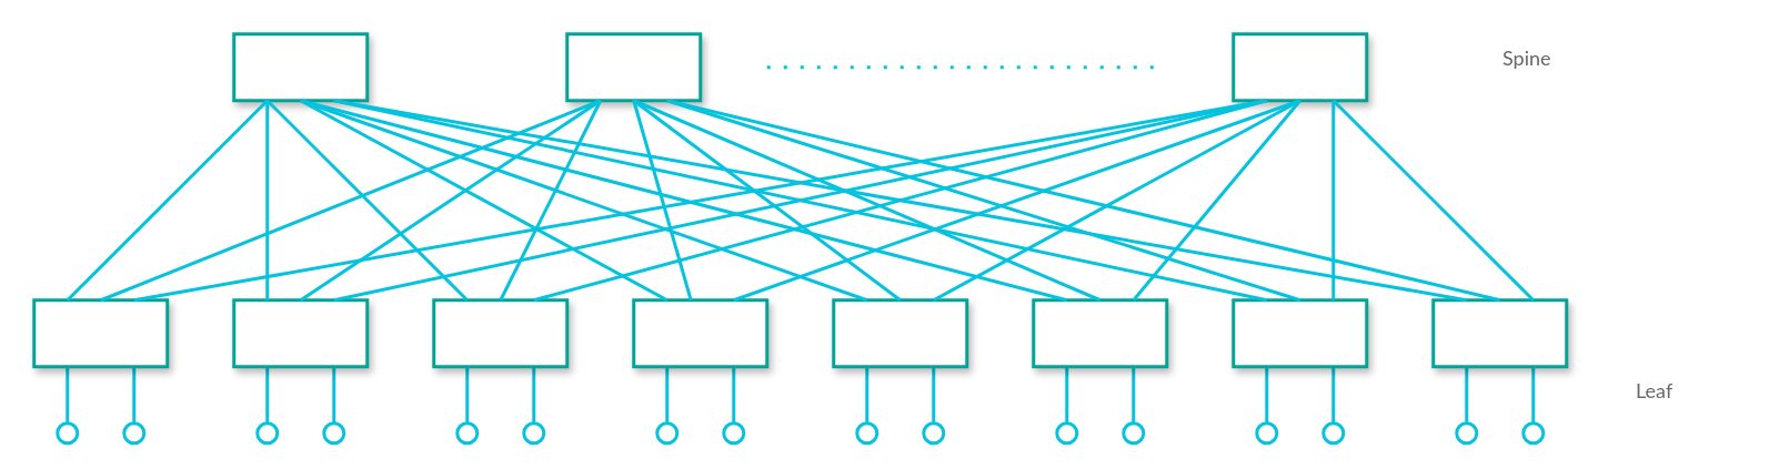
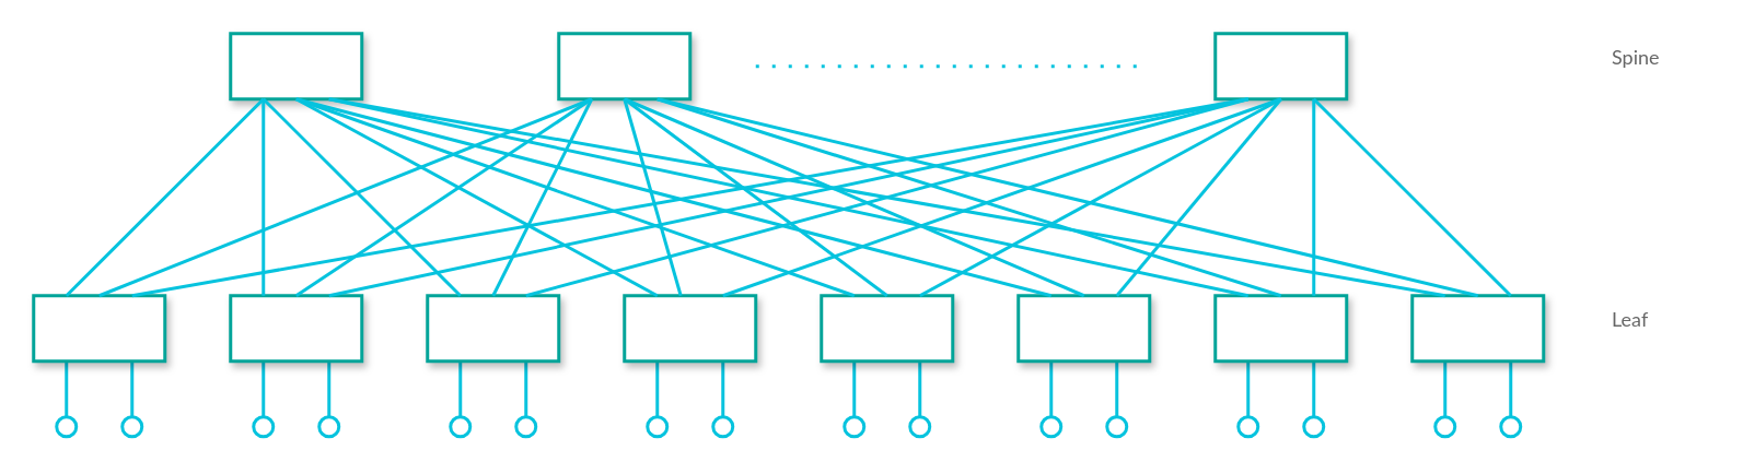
  <mxCell id="0" />
  <mxCell id="1" parent="0" />
  <mxCell id="2" value="" style="endArrow=none;html=1;rounded=0;strokeWidth=2;strokeColor=#05C3DE;startArrow=oval;startFill=0;startSize=12;entryX=0.25;entryY=1;entryDx=0;entryDy=0;" parent="1" edge="1"><mxGeometry width="50" height="50" relative="1" as="geometry"><mxPoint x="40" y="260" as="sourcePoint" /><mxPoint x="40" y="220" as="targetPoint" /></mxGeometry></mxCell>
  <mxCell id="3" value="" style="endArrow=none;html=1;rounded=0;strokeWidth=2;strokeColor=#05C3DE;startArrow=oval;startFill=0;startSize=12;entryX=0.25;entryY=1;entryDx=0;entryDy=0;" edge="1" parent="1"><mxGeometry width="50" height="50" relative="1" as="geometry"><mxPoint x="80" y="260" as="sourcePoint" /><mxPoint x="80" y="220" as="targetPoint" /></mxGeometry></mxCell>
  <mxCell id="4" value="" style="endArrow=none;html=1;rounded=0;strokeWidth=2;strokeColor=#05C3DE;startArrow=oval;startFill=0;startSize=12;entryX=0.25;entryY=1;entryDx=0;entryDy=0;" edge="1" parent="1"><mxGeometry width="50" height="50" relative="1" as="geometry"><mxPoint x="160" y="260" as="sourcePoint" /><mxPoint x="160" y="220" as="targetPoint" /></mxGeometry></mxCell>
  <mxCell id="5" value="" style="endArrow=none;html=1;rounded=0;strokeWidth=2;strokeColor=#05C3DE;startArrow=oval;startFill=0;startSize=12;entryX=0.25;entryY=1;entryDx=0;entryDy=0;" edge="1" parent="1"><mxGeometry width="50" height="50" relative="1" as="geometry"><mxPoint x="200" y="260" as="sourcePoint" /><mxPoint x="200" y="220" as="targetPoint" /></mxGeometry></mxCell>
  <mxCell id="6" value="" style="rounded=0;whiteSpace=wrap;html=1;strokeColor=#00A499;strokeWidth=2;shadow=1;" vertex="1" parent="1"><mxGeometry x="20" y="180" width="80" height="40" as="geometry" /></mxCell>
  <mxCell id="7" value="" style="rounded=0;whiteSpace=wrap;html=1;strokeColor=#00A499;strokeWidth=2;shadow=1;" vertex="1" parent="1"><mxGeometry x="140" y="180" width="80" height="40" as="geometry" /></mxCell>
  <mxCell id="8" value="" style="endArrow=none;html=1;rounded=0;strokeWidth=2;strokeColor=#05C3DE;startArrow=oval;startFill=0;startSize=12;entryX=0.25;entryY=1;entryDx=0;entryDy=0;" edge="1" parent="1"><mxGeometry width="50" height="50" relative="1" as="geometry"><mxPoint x="280" y="260" as="sourcePoint" /><mxPoint x="280" y="220" as="targetPoint" /></mxGeometry></mxCell>
  <mxCell id="9" value="" style="endArrow=none;html=1;rounded=0;strokeWidth=2;strokeColor=#05C3DE;startArrow=oval;startFill=0;startSize=12;entryX=0.25;entryY=1;entryDx=0;entryDy=0;" edge="1" parent="1"><mxGeometry width="50" height="50" relative="1" as="geometry"><mxPoint x="320" y="260" as="sourcePoint" /><mxPoint x="320" y="220" as="targetPoint" /></mxGeometry></mxCell>
  <mxCell id="10" value="" style="endArrow=none;html=1;rounded=0;strokeWidth=2;strokeColor=#05C3DE;startArrow=oval;startFill=0;startSize=12;entryX=0.25;entryY=1;entryDx=0;entryDy=0;" edge="1" parent="1"><mxGeometry width="50" height="50" relative="1" as="geometry"><mxPoint x="400" y="260" as="sourcePoint" /><mxPoint x="400" y="220" as="targetPoint" /></mxGeometry></mxCell>
  <mxCell id="11" value="" style="endArrow=none;html=1;rounded=0;strokeWidth=2;strokeColor=#05C3DE;startArrow=oval;startFill=0;startSize=12;entryX=0.25;entryY=1;entryDx=0;entryDy=0;" edge="1" parent="1"><mxGeometry width="50" height="50" relative="1" as="geometry"><mxPoint x="440" y="260" as="sourcePoint" /><mxPoint x="440" y="220" as="targetPoint" /></mxGeometry></mxCell>
  <mxCell id="12" value="" style="rounded=0;whiteSpace=wrap;html=1;strokeColor=#00A499;strokeWidth=2;shadow=1;" vertex="1" parent="1"><mxGeometry x="260" y="180" width="80" height="40" as="geometry" /></mxCell>
  <mxCell id="13" value="" style="rounded=0;whiteSpace=wrap;html=1;strokeColor=#00A499;strokeWidth=2;shadow=1;" vertex="1" parent="1"><mxGeometry x="380" y="180" width="80" height="40" as="geometry" /></mxCell>
  <mxCell id="14" value="" style="endArrow=none;html=1;rounded=0;strokeWidth=2;strokeColor=#05C3DE;startArrow=oval;startFill=0;startSize=12;entryX=0.25;entryY=1;entryDx=0;entryDy=0;" edge="1" parent="1"><mxGeometry width="50" height="50" relative="1" as="geometry"><mxPoint x="520" y="260" as="sourcePoint" /><mxPoint x="520" y="220" as="targetPoint" /></mxGeometry></mxCell>
  <mxCell id="15" value="" style="endArrow=none;html=1;rounded=0;strokeWidth=2;strokeColor=#05C3DE;startArrow=oval;startFill=0;startSize=12;entryX=0.25;entryY=1;entryDx=0;entryDy=0;" edge="1" parent="1"><mxGeometry width="50" height="50" relative="1" as="geometry"><mxPoint x="560" y="260" as="sourcePoint" /><mxPoint x="560" y="220" as="targetPoint" /></mxGeometry></mxCell>
  <mxCell id="16" value="" style="endArrow=none;html=1;rounded=0;strokeWidth=2;strokeColor=#05C3DE;startArrow=oval;startFill=0;startSize=12;entryX=0.25;entryY=1;entryDx=0;entryDy=0;" edge="1" parent="1"><mxGeometry width="50" height="50" relative="1" as="geometry"><mxPoint x="640" y="260" as="sourcePoint" /><mxPoint x="640" y="220" as="targetPoint" /></mxGeometry></mxCell>
  <mxCell id="17" value="" style="endArrow=none;html=1;rounded=0;strokeWidth=2;strokeColor=#05C3DE;startArrow=oval;startFill=0;startSize=12;entryX=0.25;entryY=1;entryDx=0;entryDy=0;" edge="1" parent="1"><mxGeometry width="50" height="50" relative="1" as="geometry"><mxPoint x="680" y="260" as="sourcePoint" /><mxPoint x="680" y="220" as="targetPoint" /></mxGeometry></mxCell>
  <mxCell id="18" value="" style="rounded=0;whiteSpace=wrap;html=1;strokeColor=#00A499;strokeWidth=2;shadow=1;" vertex="1" parent="1"><mxGeometry x="500" y="180" width="80" height="40" as="geometry" /></mxCell>
  <mxCell id="19" value="" style="rounded=0;whiteSpace=wrap;html=1;strokeColor=#00A499;strokeWidth=2;shadow=1;" vertex="1" parent="1"><mxGeometry x="620" y="180" width="80" height="40" as="geometry" /></mxCell>
  <mxCell id="20" value="" style="endArrow=none;html=1;rounded=0;strokeWidth=2;strokeColor=#05C3DE;startArrow=oval;startFill=0;startSize=12;entryX=0.25;entryY=1;entryDx=0;entryDy=0;" edge="1" parent="1"><mxGeometry width="50" height="50" relative="1" as="geometry"><mxPoint x="760" y="260" as="sourcePoint" /><mxPoint x="760" y="220" as="targetPoint" /></mxGeometry></mxCell>
  <mxCell id="21" value="" style="endArrow=none;html=1;rounded=0;strokeWidth=2;strokeColor=#05C3DE;startArrow=oval;startFill=0;startSize=12;entryX=0.25;entryY=1;entryDx=0;entryDy=0;" edge="1" parent="1"><mxGeometry width="50" height="50" relative="1" as="geometry"><mxPoint x="800" y="260" as="sourcePoint" /><mxPoint x="800" y="220" as="targetPoint" /></mxGeometry></mxCell>
  <mxCell id="22" value="" style="endArrow=none;html=1;rounded=0;strokeWidth=2;strokeColor=#05C3DE;startArrow=oval;startFill=0;startSize=12;entryX=0.25;entryY=1;entryDx=0;entryDy=0;" edge="1" parent="1"><mxGeometry width="50" height="50" relative="1" as="geometry"><mxPoint x="880" y="260" as="sourcePoint" /><mxPoint x="880" y="220" as="targetPoint" /></mxGeometry></mxCell>
  <mxCell id="23" value="" style="endArrow=none;html=1;rounded=0;strokeWidth=2;strokeColor=#05C3DE;startArrow=oval;startFill=0;startSize=12;entryX=0.25;entryY=1;entryDx=0;entryDy=0;" edge="1" parent="1"><mxGeometry width="50" height="50" relative="1" as="geometry"><mxPoint x="920" y="260" as="sourcePoint" /><mxPoint x="920" y="220" as="targetPoint" /></mxGeometry></mxCell>
  <mxCell id="24" value="" style="rounded=0;whiteSpace=wrap;html=1;strokeColor=#00A499;strokeWidth=2;shadow=1;" vertex="1" parent="1"><mxGeometry x="740" y="180" width="80" height="40" as="geometry" /></mxCell>
  <mxCell id="25" value="" style="rounded=0;whiteSpace=wrap;html=1;strokeColor=#00A499;strokeWidth=2;shadow=1;" vertex="1" parent="1"><mxGeometry x="860" y="180" width="80" height="40" as="geometry" /></mxCell>
  <mxCell id="26" value="" style="rounded=0;whiteSpace=wrap;html=1;strokeColor=#00A499;strokeWidth=2;shadow=1;" vertex="1" parent="1"><mxGeometry x="140" y="20" width="80" height="40" as="geometry" /></mxCell>
  <mxCell id="27" value="" style="rounded=0;whiteSpace=wrap;html=1;strokeColor=#00A499;strokeWidth=2;shadow=1;" vertex="1" parent="1"><mxGeometry x="740" y="20" width="80" height="40" as="geometry" /></mxCell>
  <mxCell id="28" value="" style="rounded=0;whiteSpace=wrap;html=1;strokeColor=#00A499;strokeWidth=2;shadow=1;" vertex="1" parent="1"><mxGeometry x="340" y="20" width="80" height="40" as="geometry" /></mxCell>
  <mxCell id="29" value="" style="endArrow=none;html=1;rounded=0;strokeWidth=2;strokeColor=#05C3DE;startArrow=none;startFill=0;startSize=12;exitX=0.25;exitY=0;exitDx=0;exitDy=0;entryX=0.25;entryY=1;entryDx=0;entryDy=0;" edge="1" parent="1" source="6" target="26"><mxGeometry width="50" height="50" relative="1" as="geometry"><mxPoint x="50" y="270" as="sourcePoint" /><mxPoint x="50" y="230" as="targetPoint" /></mxGeometry></mxCell>
  <mxCell id="30" value="" style="endArrow=none;html=1;rounded=0;strokeWidth=2;strokeColor=#05C3DE;startArrow=none;startFill=0;startSize=12;exitX=0.25;exitY=0;exitDx=0;exitDy=0;entryX=0.25;entryY=1;entryDx=0;entryDy=0;" edge="1" parent="1" source="7" target="26"><mxGeometry width="50" height="50" relative="1" as="geometry"><mxPoint x="60" y="280" as="sourcePoint" /><mxPoint x="60" y="240" as="targetPoint" /></mxGeometry></mxCell>
  <mxCell id="31" value="" style="endArrow=none;html=1;rounded=0;strokeWidth=2;strokeColor=#05C3DE;startArrow=none;startFill=0;startSize=12;exitX=0.25;exitY=0;exitDx=0;exitDy=0;entryX=0.75;entryY=1;entryDx=0;entryDy=0;" edge="1" parent="1" source="24" target="26"><mxGeometry width="50" height="50" relative="1" as="geometry"><mxPoint x="80" y="300" as="sourcePoint" /><mxPoint x="80" y="260" as="targetPoint" /></mxGeometry></mxCell>
  <mxCell id="32" value="" style="endArrow=none;html=1;rounded=0;strokeWidth=2;strokeColor=#05C3DE;startArrow=none;startFill=0;startSize=12;exitX=0.25;exitY=1;exitDx=0;exitDy=0;entryX=0.5;entryY=0;entryDx=0;entryDy=0;" edge="1" parent="1" source="28" target="6"><mxGeometry width="50" height="50" relative="1" as="geometry"><mxPoint x="260" y="-90" as="sourcePoint" /><mxPoint x="160" y="-170" as="targetPoint" /></mxGeometry></mxCell>
  <mxCell id="33" value="" style="endArrow=none;html=1;rounded=0;strokeWidth=2;strokeColor=#05C3DE;startArrow=none;startFill=0;startSize=12;exitX=0.5;exitY=0;exitDx=0;exitDy=0;entryX=0.25;entryY=1;entryDx=0;entryDy=0;" edge="1" parent="1" source="7" target="28"><mxGeometry width="50" height="50" relative="1" as="geometry"><mxPoint x="500" y="-90" as="sourcePoint" /><mxPoint x="160" y="-170" as="targetPoint" /></mxGeometry></mxCell>
  <mxCell id="34" value="" style="endArrow=none;html=1;rounded=0;strokeWidth=2;strokeColor=#05C3DE;startArrow=none;startFill=0;startSize=12;exitX=0.5;exitY=0;exitDx=0;exitDy=0;entryX=0.75;entryY=1;entryDx=0;entryDy=0;" edge="1" parent="1" source="24" target="28"><mxGeometry width="50" height="50" relative="1" as="geometry"><mxPoint x="740" y="-90" as="sourcePoint" /><mxPoint x="180" y="-170" as="targetPoint" /></mxGeometry></mxCell>
- <mxCell id="35" value="Spine" style="text;strokeColor=none;align=left;fillColor=none;html=1;verticalAlign=middle;whiteSpace=wrap;rounded=0;fontColor=#666666;fontFamily=Lato;fontSource=https%3A%2F%2Ffonts.googleapis.com%2Fcss%3Ffamily%3DLato;" vertex="1" parent="1"><mxGeometry x="900" y="20" width="60" height="30" as="geometry" /></mxCell>
- <mxCell id="36" value="Leaf" style="text;strokeColor=none;align=left;fillColor=none;html=1;verticalAlign=middle;whiteSpace=wrap;rounded=0;fontColor=#666666;fontFamily=Lato;fontSource=https%3A%2F%2Ffonts.googleapis.com%2Fcss%3Ffamily%3DLato;" vertex="1" parent="1"><mxGeometry x="980" y="220" width="60" height="30" as="geometry" /></mxCell>
+ <mxCell id="35" value="Spine" style="text;strokeColor=none;align=left;fillColor=none;html=1;verticalAlign=middle;whiteSpace=wrap;rounded=0;fontColor=#666666;fontFamily=Lato;fontSource=https%3A%2F%2Ffonts.googleapis.com%2Fcss%3Ffamily%3DLato;" vertex="1" parent="1"><mxGeometry x="980" y="20" width="60" height="30" as="geometry" /></mxCell>
+ <mxCell id="36" value="Leaf" style="text;strokeColor=none;align=left;fillColor=none;html=1;verticalAlign=middle;whiteSpace=wrap;rounded=0;fontColor=#666666;fontFamily=Lato;fontSource=https%3A%2F%2Ffonts.googleapis.com%2Fcss%3Ffamily%3DLato;" vertex="1" parent="1"><mxGeometry x="980" y="180" width="60" height="30" as="geometry" /></mxCell>
  <mxCell id="37" value="" style="endArrow=none;html=1;rounded=0;strokeWidth=2;strokeColor=#05C3DE;startArrow=none;startFill=0;startSize=12;exitX=0.25;exitY=0;exitDx=0;exitDy=0;" edge="1" parent="1" source="12"><mxGeometry width="50" height="50" relative="1" as="geometry"><mxPoint x="170" y="190" as="sourcePoint" /><mxPoint x="160" y="60" as="targetPoint" /></mxGeometry></mxCell>
  <mxCell id="38" value="" style="endArrow=none;html=1;rounded=0;strokeWidth=2;strokeColor=#05C3DE;startArrow=none;startFill=0;startSize=12;exitX=0.25;exitY=0;exitDx=0;exitDy=0;entryX=0.5;entryY=1;entryDx=0;entryDy=0;" edge="1" parent="1" source="13" target="26"><mxGeometry width="50" height="50" relative="1" as="geometry"><mxPoint x="180" y="200" as="sourcePoint" /><mxPoint x="180" y="80" as="targetPoint" /></mxGeometry></mxCell>
  <mxCell id="39" value="" style="endArrow=none;html=1;rounded=0;strokeWidth=2;strokeColor=#05C3DE;startArrow=none;startFill=0;startSize=12;exitX=0.25;exitY=0;exitDx=0;exitDy=0;entryX=0.5;entryY=1;entryDx=0;entryDy=0;" edge="1" parent="1" source="18" target="26"><mxGeometry width="50" height="50" relative="1" as="geometry"><mxPoint x="190" y="210" as="sourcePoint" /><mxPoint x="190" y="90" as="targetPoint" /></mxGeometry></mxCell>
  <mxCell id="40" value="" style="endArrow=none;html=1;rounded=0;strokeWidth=2;strokeColor=#05C3DE;startArrow=none;startFill=0;startSize=12;exitX=0.25;exitY=0;exitDx=0;exitDy=0;entryX=0.5;entryY=1;entryDx=0;entryDy=0;" edge="1" parent="1" source="19" target="26"><mxGeometry width="50" height="50" relative="1" as="geometry"><mxPoint x="200" y="220" as="sourcePoint" /><mxPoint x="200" y="100" as="targetPoint" /></mxGeometry></mxCell>
  <mxCell id="41" value="" style="endArrow=none;html=1;rounded=0;strokeWidth=2;strokeColor=#05C3DE;startArrow=none;startFill=0;startSize=12;exitX=0.25;exitY=0;exitDx=0;exitDy=0;entryX=0.75;entryY=1;entryDx=0;entryDy=0;" edge="1" parent="1" source="25" target="26"><mxGeometry width="50" height="50" relative="1" as="geometry"><mxPoint x="210" y="230" as="sourcePoint" /><mxPoint x="210" y="110" as="targetPoint" /></mxGeometry></mxCell>
  <mxCell id="42" value="" style="endArrow=none;html=1;rounded=0;strokeWidth=2;strokeColor=#05C3DE;startArrow=none;startFill=0;startSize=12;exitX=0.5;exitY=0;exitDx=0;exitDy=0;entryX=0.25;entryY=1;entryDx=0;entryDy=0;" edge="1" parent="1" source="12" target="28"><mxGeometry width="50" height="50" relative="1" as="geometry"><mxPoint x="220" y="240" as="sourcePoint" /><mxPoint x="220" y="120" as="targetPoint" /></mxGeometry></mxCell>
  <mxCell id="43" value="" style="endArrow=none;html=1;rounded=0;strokeWidth=2;strokeColor=#05C3DE;startArrow=none;startFill=0;startSize=12;entryX=0.5;entryY=1;entryDx=0;entryDy=0;" edge="1" parent="1" source="13" target="28"><mxGeometry width="50" height="50" relative="1" as="geometry"><mxPoint x="230" y="250" as="sourcePoint" /><mxPoint x="230" y="130" as="targetPoint" /></mxGeometry></mxCell>
  <mxCell id="44" value="" style="endArrow=none;html=1;rounded=0;strokeWidth=2;strokeColor=#05C3DE;startArrow=none;startFill=0;startSize=12;exitX=0.5;exitY=0;exitDx=0;exitDy=0;entryX=0.5;entryY=1;entryDx=0;entryDy=0;" edge="1" parent="1" source="18" target="28"><mxGeometry width="50" height="50" relative="1" as="geometry"><mxPoint x="240" y="260" as="sourcePoint" /><mxPoint x="240" y="140" as="targetPoint" /></mxGeometry></mxCell>
  <mxCell id="45" value="" style="endArrow=none;html=1;rounded=0;strokeWidth=2;strokeColor=#05C3DE;startArrow=none;startFill=0;startSize=12;exitX=0.5;exitY=0;exitDx=0;exitDy=0;" edge="1" parent="1" source="19"><mxGeometry width="50" height="50" relative="1" as="geometry"><mxPoint x="250" y="270" as="sourcePoint" /><mxPoint x="380" y="60" as="targetPoint" /></mxGeometry></mxCell>
  <mxCell id="46" value="" style="endArrow=none;html=1;rounded=0;strokeWidth=2;strokeColor=#05C3DE;startArrow=none;startFill=0;startSize=12;exitX=0.5;exitY=0;exitDx=0;exitDy=0;entryX=0.75;entryY=1;entryDx=0;entryDy=0;" edge="1" parent="1" source="25" target="28"><mxGeometry width="50" height="50" relative="1" as="geometry"><mxPoint x="260" y="280" as="sourcePoint" /><mxPoint x="260" y="160" as="targetPoint" /></mxGeometry></mxCell>
  <mxCell id="47" value="" style="endArrow=none;html=1;rounded=0;strokeWidth=2;strokeColor=#05C3DE;startArrow=none;startFill=0;startSize=12;dashed=1;dashPattern=1 4;" edge="1" parent="1"><mxGeometry width="50" height="50" relative="1" as="geometry"><mxPoint x="460" y="40" as="sourcePoint" /><mxPoint x="700" y="40" as="targetPoint" /></mxGeometry></mxCell>
  <mxCell id="48" value="" style="endArrow=none;html=1;rounded=0;strokeWidth=2;strokeColor=#05C3DE;startArrow=none;startFill=0;startSize=12;exitX=0.75;exitY=0;exitDx=0;exitDy=0;entryX=0.25;entryY=1;entryDx=0;entryDy=0;" edge="1" parent="1" source="6" target="27"><mxGeometry width="50" height="50" relative="1" as="geometry"><mxPoint x="280" y="300" as="sourcePoint" /><mxPoint x="280" y="180" as="targetPoint" /></mxGeometry></mxCell>
  <mxCell id="49" value="" style="endArrow=none;html=1;rounded=0;strokeWidth=2;strokeColor=#05C3DE;startArrow=none;startFill=0;startSize=12;exitX=0.75;exitY=0;exitDx=0;exitDy=0;entryX=0.25;entryY=1;entryDx=0;entryDy=0;" edge="1" parent="1" source="7" target="27"><mxGeometry width="50" height="50" relative="1" as="geometry"><mxPoint x="290" y="310" as="sourcePoint" /><mxPoint x="290" y="190" as="targetPoint" /></mxGeometry></mxCell>
  <mxCell id="50" value="" style="endArrow=none;html=1;rounded=0;strokeWidth=2;strokeColor=#05C3DE;startArrow=none;startFill=0;startSize=12;exitX=0.75;exitY=0;exitDx=0;exitDy=0;entryX=0.25;entryY=1;entryDx=0;entryDy=0;" edge="1" parent="1" source="12" target="27"><mxGeometry width="50" height="50" relative="1" as="geometry"><mxPoint x="300" y="320" as="sourcePoint" /><mxPoint x="300" y="200" as="targetPoint" /></mxGeometry></mxCell>
  <mxCell id="51" value="" style="endArrow=none;html=1;rounded=0;strokeWidth=2;strokeColor=#05C3DE;startArrow=none;startFill=0;startSize=12;exitX=0.75;exitY=0;exitDx=0;exitDy=0;entryX=0.5;entryY=1;entryDx=0;entryDy=0;" edge="1" parent="1" source="13" target="27"><mxGeometry width="50" height="50" relative="1" as="geometry"><mxPoint x="310" y="330" as="sourcePoint" /><mxPoint x="310" y="210" as="targetPoint" /></mxGeometry></mxCell>
  <mxCell id="52" value="" style="endArrow=none;html=1;rounded=0;strokeWidth=2;strokeColor=#05C3DE;startArrow=none;startFill=0;startSize=12;exitX=0.75;exitY=0;exitDx=0;exitDy=0;entryX=0.5;entryY=1;entryDx=0;entryDy=0;" edge="1" parent="1" source="18" target="27"><mxGeometry width="50" height="50" relative="1" as="geometry"><mxPoint x="320" y="340" as="sourcePoint" /><mxPoint x="320" y="220" as="targetPoint" /></mxGeometry></mxCell>
  <mxCell id="53" value="" style="endArrow=none;html=1;rounded=0;strokeWidth=2;strokeColor=#05C3DE;startArrow=none;startFill=0;startSize=12;exitX=0.75;exitY=0;exitDx=0;exitDy=0;entryX=0.5;entryY=1;entryDx=0;entryDy=0;" edge="1" parent="1" source="19" target="27"><mxGeometry width="50" height="50" relative="1" as="geometry"><mxPoint x="330" y="350" as="sourcePoint" /><mxPoint x="330" y="230" as="targetPoint" /></mxGeometry></mxCell>
  <mxCell id="54" value="" style="endArrow=none;html=1;rounded=0;strokeWidth=2;strokeColor=#05C3DE;startArrow=none;startFill=0;startSize=12;exitX=0.75;exitY=0;exitDx=0;exitDy=0;entryX=0.75;entryY=1;entryDx=0;entryDy=0;" edge="1" parent="1" source="24" target="27"><mxGeometry width="50" height="50" relative="1" as="geometry"><mxPoint x="340" y="360" as="sourcePoint" /><mxPoint x="340" y="240" as="targetPoint" /></mxGeometry></mxCell>
  <mxCell id="55" value="" style="endArrow=none;html=1;rounded=0;strokeWidth=2;strokeColor=#05C3DE;startArrow=none;startFill=0;startSize=12;exitX=0.75;exitY=0;exitDx=0;exitDy=0;" edge="1" parent="1" source="25"><mxGeometry width="50" height="50" relative="1" as="geometry"><mxPoint x="350" y="370" as="sourcePoint" /><mxPoint x="800" y="60" as="targetPoint" /></mxGeometry></mxCell>
